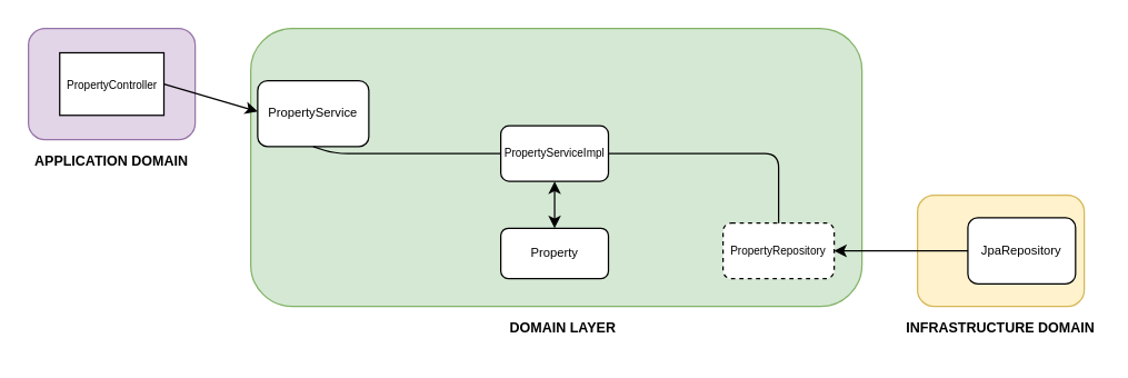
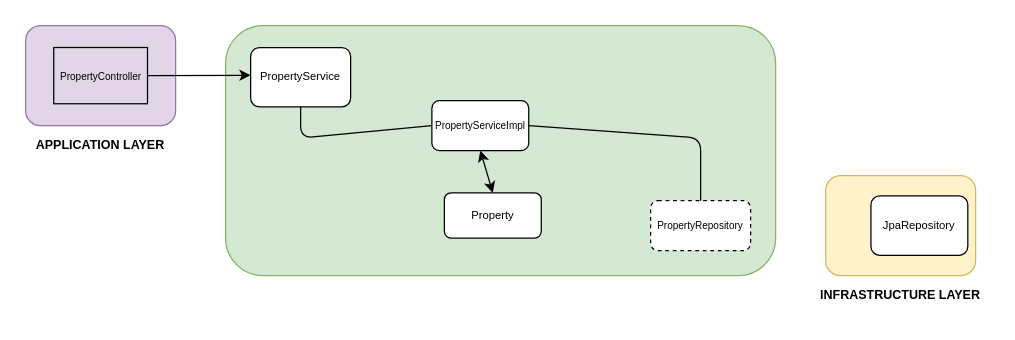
  <mxCell id="0" />
  <mxCell id="1" parent="0" />
  <mxCell id="2" value="" style="rounded=1;whiteSpace=wrap;html=1;fillColor=#e1d5e7;strokeColor=#9673a6;" vertex="1" parent="1"><mxGeometry x="20" y="20" width="120" height="80" as="geometry" /></mxCell>
  <mxCell id="3" value="" style="rounded=1;whiteSpace=wrap;html=1;fillColor=#d5e8d4;strokeColor=#82b366;" vertex="1" parent="1"><mxGeometry x="180" y="20" width="440" height="200" as="geometry" /></mxCell>
  <mxCell id="4" value="" style="rounded=1;whiteSpace=wrap;html=1;fillColor=#fff2cc;strokeColor=#d6b656;" vertex="1" parent="1"><mxGeometry x="660" y="140" width="120" height="80" as="geometry" /></mxCell>
- <mxCell id="5" value="&lt;font style=&quot;font-size: 10px;&quot;&gt;&lt;b&gt;APPLICATION DOMAIN&lt;/b&gt;&lt;/font&gt;" style="text;html=1;strokeColor=none;fillColor=none;align=center;verticalAlign=middle;whiteSpace=wrap;rounded=0;" vertex="1" parent="1"><mxGeometry x="20" y="100" width="120" height="30" as="geometry" /></mxCell>
- <mxCell id="6" value="&lt;font style=&quot;font-size: 10px;&quot;&gt;&lt;b&gt;DOMAIN LAYER&lt;/b&gt;&lt;/font&gt;" style="text;html=1;strokeColor=none;fillColor=none;align=center;verticalAlign=middle;whiteSpace=wrap;rounded=0;" vertex="1" parent="1"><mxGeometry x="345" y="220" width="120" height="30" as="geometry" /></mxCell>
- <mxCell id="7" value="&lt;font style=&quot;font-size: 10px;&quot;&gt;&lt;b&gt;INFRASTRUCTURE DOMAIN&lt;/b&gt;&lt;/font&gt;" style="text;html=1;strokeColor=none;fillColor=none;align=center;verticalAlign=middle;whiteSpace=wrap;rounded=0;" vertex="1" parent="1"><mxGeometry x="650" y="220" width="140" height="30" as="geometry" /></mxCell>
- <mxCell id="8" value="&lt;font style=&quot;font-size: 8px;&quot;&gt;PropertyController&lt;/font&gt;" style="rounded=0;whiteSpace=wrap;html=1;fontSize=10;" vertex="1" parent="1"><mxGeometry x="42.5" y="37.5" width="75" height="45" as="geometry" /></mxCell>
- <mxCell id="9" value="PropertyService" style="rounded=1;whiteSpace=wrap;html=1;fontSize=9;" vertex="1" parent="1"><mxGeometry x="185" y="57.5" width="80" height="47.5" as="geometry" /></mxCell>
- <mxCell id="10" value="&lt;font style=&quot;font-size: 8px;&quot;&gt;PropertyServiceImpl&lt;/font&gt;" style="rounded=1;whiteSpace=wrap;html=1;fontSize=9;" vertex="1" parent="1"><mxGeometry x="360" y="90" width="77.5" height="40" as="geometry" /></mxCell>
- <mxCell id="11" value="Property" style="rounded=1;whiteSpace=wrap;html=1;fontSize=9;" vertex="1" parent="1"><mxGeometry x="360" y="163.75" width="77.5" height="36.25" as="geometry" /></mxCell>
+ <mxCell id="5" value="&lt;font style=&quot;font-size: 10px;&quot;&gt;&lt;b&gt;APPLICATION LAYER&lt;/b&gt;&lt;/font&gt;" style="text;html=1;strokeColor=none;fillColor=none;align=center;verticalAlign=middle;whiteSpace=wrap;rounded=0;" vertex="1" parent="1"><mxGeometry x="20" y="100" width="120" height="30" as="geometry" /></mxCell>
+ <mxCell id="7" value="&lt;font style=&quot;font-size: 10px;&quot;&gt;&lt;b&gt;INFRASTRUCTURE LAYER&lt;/b&gt;&lt;/font&gt;" style="text;html=1;strokeColor=none;fillColor=none;align=center;verticalAlign=middle;whiteSpace=wrap;rounded=0;" vertex="1" parent="1"><mxGeometry x="650" y="220" width="140" height="30" as="geometry" /></mxCell>
+ <mxCell id="8" value="&lt;font style=&quot;font-size: 8px;&quot;&gt;PropertyController&lt;/font&gt;" style="rounded=0;whiteSpace=wrap;html=1;fontSize=10;fillColor=#e1d5e7;" vertex="1" parent="1"><mxGeometry x="42.5" y="37.5" width="75" height="45" as="geometry" /></mxCell>
+ <mxCell id="9" value="PropertyService" style="rounded=1;whiteSpace=wrap;html=1;fontSize=9;" vertex="1" parent="1"><mxGeometry x="200" y="37.5" width="80" height="47.5" as="geometry" /></mxCell>
+ <mxCell id="10" value="&lt;font style=&quot;font-size: 8px;&quot;&gt;PropertyServiceImpl&lt;/font&gt;" style="rounded=1;whiteSpace=wrap;html=1;fontSize=9;" vertex="1" parent="1"><mxGeometry x="345" y="80" width="77.5" height="40" as="geometry" /></mxCell>
+ <mxCell id="11" value="Property" style="rounded=1;whiteSpace=wrap;html=1;fontSize=9;" vertex="1" parent="1"><mxGeometry x="355" y="153.75" width="77.5" height="36.25" as="geometry" /></mxCell>
  <mxCell id="12" value="&lt;font style=&quot;font-size: 8px;&quot;&gt;PropertyRepository&lt;/font&gt;" style="rounded=1;whiteSpace=wrap;html=1;fontSize=9;dashed=1;" vertex="1" parent="1"><mxGeometry x="520" y="160" width="80" height="40" as="geometry" /></mxCell>
  <mxCell id="13" value="JpaRepository" style="rounded=1;whiteSpace=wrap;html=1;fontSize=9;" vertex="1" parent="1"><mxGeometry x="696.25" y="156.25" width="77.5" height="47.5" as="geometry" /></mxCell>
  <mxCell id="14" value="" style="endArrow=classic;html=1;rounded=0;fontSize=9;exitX=1;exitY=0.5;exitDx=0;exitDy=0;entryX=0;entryY=0.468;entryDx=0;entryDy=0;entryPerimeter=0;" edge="1" parent="1" source="8" target="9"><mxGeometry width="50" height="50" relative="1" as="geometry"><mxPoint x="150" y="60" as="sourcePoint" /><mxPoint x="170" y="60" as="targetPoint" /></mxGeometry></mxCell>
  <mxCell id="15" value="" style="endArrow=none;html=1;rounded=1;fontSize=9;entryX=0.5;entryY=1;entryDx=0;entryDy=0;exitX=0;exitY=0.5;exitDx=0;exitDy=0;" edge="1" parent="1" source="10" target="9"><mxGeometry width="50" height="50" relative="1" as="geometry"><mxPoint x="250" y="180" as="sourcePoint" /><mxPoint x="300" y="130" as="targetPoint" /><Array as="points"><mxPoint x="240" y="110" /></Array></mxGeometry></mxCell>
  <mxCell id="16" value="" style="endArrow=classic;startArrow=classic;html=1;rounded=0;fontSize=9;entryX=0.5;entryY=1;entryDx=0;entryDy=0;exitX=0.5;exitY=0;exitDx=0;exitDy=0;" edge="1" parent="1" source="11" target="10"><mxGeometry width="50" height="50" relative="1" as="geometry"><mxPoint x="290" y="170" as="sourcePoint" /><mxPoint x="340" y="120" as="targetPoint" /></mxGeometry></mxCell>
  <mxCell id="17" value="" style="endArrow=none;html=1;rounded=1;fontSize=9;exitX=1;exitY=0.5;exitDx=0;exitDy=0;entryX=0.5;entryY=0;entryDx=0;entryDy=0;" edge="1" parent="1" source="10" target="12"><mxGeometry width="50" height="50" relative="1" as="geometry"><mxPoint x="510" y="130" as="sourcePoint" /><mxPoint x="560" y="80" as="targetPoint" /><Array as="points"><mxPoint x="560" y="110" /></Array></mxGeometry></mxCell>
- <mxCell id="18" value="" style="endArrow=classic;html=1;rounded=1;fontSize=9;exitX=0;exitY=0.5;exitDx=0;exitDy=0;entryX=1;entryY=0.5;entryDx=0;entryDy=0;" edge="1" parent="1" source="13" target="12"><mxGeometry width="50" height="50" relative="1" as="geometry"><mxPoint x="580" y="160" as="sourcePoint" /><mxPoint x="630" y="110" as="targetPoint" /></mxGeometry></mxCell>
